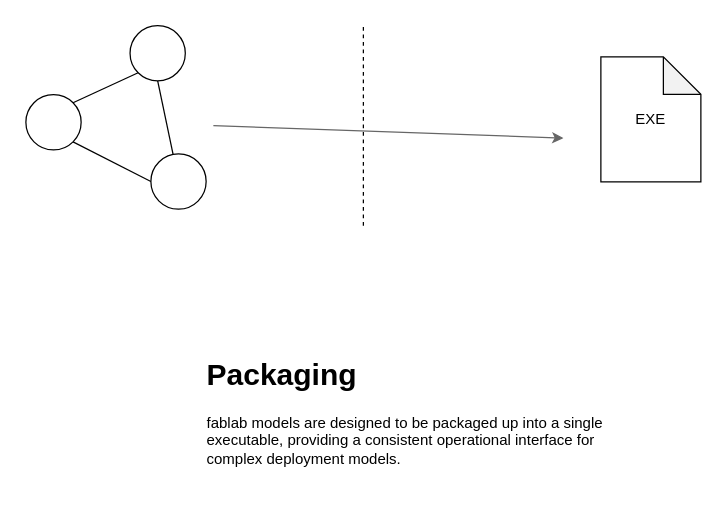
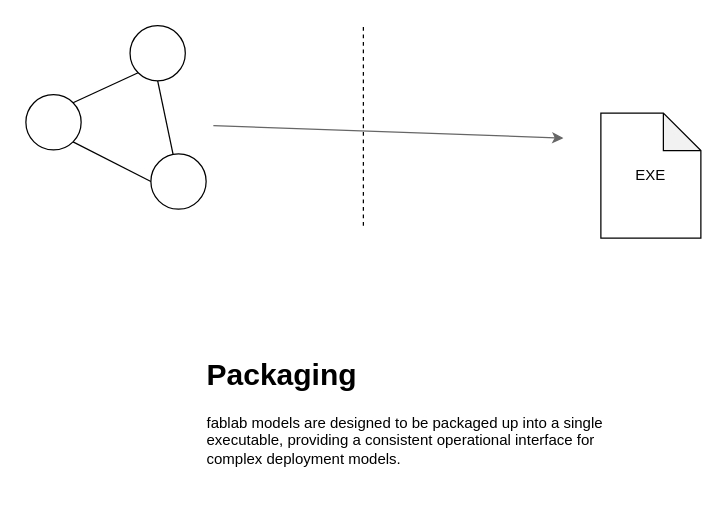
  <mxCell id="0" />
  <mxCell id="1" parent="0" />
  <mxCell id="2" value="" style="endArrow=none;dashed=1;html=1;" parent="1" edge="1"><mxGeometry width="50" height="50" relative="1" as="geometry"><mxPoint x="290" y="180" as="sourcePoint" /><mxPoint x="290" y="20" as="targetPoint" /></mxGeometry></mxCell>
  <mxCell id="3" value="&lt;h1&gt;Packaging&lt;/h1&gt;&lt;p&gt;fablab models are designed to be packaged up into a single executable, providing a consistent operational interface for complex deployment models.&lt;/p&gt;" style="text;html=1;strokeColor=none;fillColor=none;spacing=5;spacingTop=-20;whiteSpace=wrap;overflow=hidden;rounded=0;" parent="1" vertex="1"><mxGeometry x="160" y="280" width="360" height="110" as="geometry" /></mxCell>
  <mxCell id="4" value="" style="group" parent="1" vertex="1" connectable="0"><mxGeometry x="20" y="20" width="150" height="150" as="geometry" /></mxCell>
  <mxCell id="5" value="" style="ellipse;whiteSpace=wrap;html=1;aspect=fixed;fillColor=none;" parent="4" vertex="1"><mxGeometry x="83.333" width="44.211" height="44.211" as="geometry" /></mxCell>
  <mxCell id="6" value="" style="ellipse;whiteSpace=wrap;html=1;aspect=fixed;fillColor=none;" parent="4" vertex="1"><mxGeometry y="55.263" width="44.211" height="44.211" as="geometry" /></mxCell>
  <mxCell id="7" value="" style="ellipse;whiteSpace=wrap;html=1;aspect=fixed;fillColor=none;" parent="4" vertex="1"><mxGeometry x="100" y="102.632" width="44.211" height="44.211" as="geometry" /></mxCell>
  <mxCell id="8" value="" style="endArrow=none;html=1;entryX=0;entryY=1;entryDx=0;entryDy=0;exitX=1;exitY=0;exitDx=0;exitDy=0;" parent="4" source="6" target="5" edge="1"><mxGeometry width="50" height="50" relative="1" as="geometry"><mxPoint x="16.667" y="268.421" as="sourcePoint" /><mxPoint x="100" y="189.474" as="targetPoint" /></mxGeometry></mxCell>
  <mxCell id="9" value="" style="endArrow=none;html=1;entryX=1;entryY=1;entryDx=0;entryDy=0;exitX=0;exitY=0.5;exitDx=0;exitDy=0;" parent="4" source="7" target="6" edge="1"><mxGeometry width="50" height="50" relative="1" as="geometry"><mxPoint x="33.333" y="410.526" as="sourcePoint" /><mxPoint x="116.667" y="331.579" as="targetPoint" /></mxGeometry></mxCell>
  <mxCell id="10" value="" style="endArrow=none;html=1;entryX=0.5;entryY=1;entryDx=0;entryDy=0;" parent="4" source="7" target="5" edge="1"><mxGeometry width="50" height="50" relative="1" as="geometry"><mxPoint x="83.333" y="363.158" as="sourcePoint" /><mxPoint x="166.667" y="284.211" as="targetPoint" /></mxGeometry></mxCell>
  <mxCell id="11" value="" style="endArrow=classic;html=1;fillColor=#f5f5f5;strokeColor=#666666;" parent="1" edge="1"><mxGeometry width="50" height="50" relative="1" as="geometry"><mxPoint x="170" y="100" as="sourcePoint" /><mxPoint x="450" y="110" as="targetPoint" /></mxGeometry></mxCell>
- <mxCell id="12" value="EXE" style="shape=note;whiteSpace=wrap;html=1;backgroundOutline=1;darkOpacity=0.05;align=center;" vertex="1" parent="1"><mxGeometry x="480" y="45" width="80" height="100" as="geometry" /></mxCell>
+ <mxCell id="12" value="EXE" style="shape=note;whiteSpace=wrap;html=1;backgroundOutline=1;darkOpacity=0.05;align=center;" vertex="1" parent="1"><mxGeometry x="480" y="90" width="80" height="100" as="geometry" /></mxCell>
